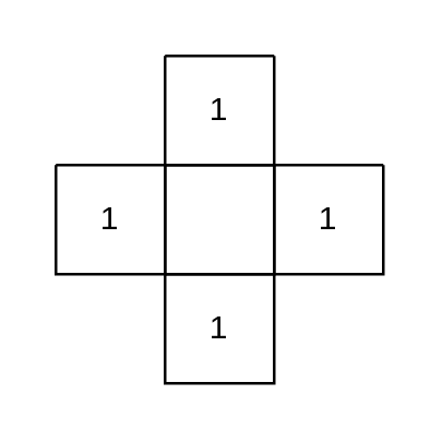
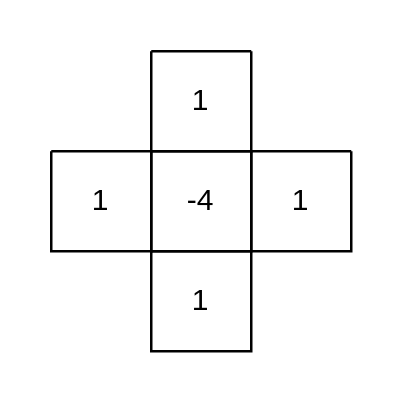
  <mxCell id="0" />
  <mxCell id="1" parent="0" />
  <mxCell id="2" value="" style="swimlane;startSize=0;" vertex="1" parent="1"><mxGeometry x="60" y="60" width="40" height="40" as="geometry" /></mxCell>
  <mxCell id="3" value="" style="swimlane;startSize=0;" vertex="1" parent="1"><mxGeometry x="60" y="20" width="40" height="40" as="geometry" /></mxCell>
  <mxCell id="4" value="1" style="text;html=1;strokeColor=none;fillColor=none;align=center;verticalAlign=middle;whiteSpace=wrap;rounded=0;" vertex="1" parent="3"><mxGeometry width="40" height="40" as="geometry" /></mxCell>
  <mxCell id="5" value="" style="swimlane;startSize=0;" vertex="1" parent="1"><mxGeometry x="20" y="60" width="40" height="40" as="geometry" /></mxCell>
  <mxCell id="6" value="1" style="text;html=1;strokeColor=none;fillColor=none;align=center;verticalAlign=middle;whiteSpace=wrap;rounded=0;" vertex="1" parent="5"><mxGeometry width="40" height="40" as="geometry" /></mxCell>
  <mxCell id="7" value="" style="swimlane;startSize=0;" vertex="1" parent="1"><mxGeometry x="100" y="60" width="40" height="40" as="geometry" /></mxCell>
+ <mxCell id="8" value="-4" style="text;html=1;strokeColor=none;fillColor=none;align=center;verticalAlign=middle;whiteSpace=wrap;rounded=0;" vertex="1" parent="7"><mxGeometry x="-40" width="40" height="40" as="geometry" /></mxCell>
  <mxCell id="9" value="1" style="text;html=1;strokeColor=none;fillColor=none;align=center;verticalAlign=middle;whiteSpace=wrap;rounded=0;" vertex="1" parent="7"><mxGeometry width="40" height="40" as="geometry" /></mxCell>
  <mxCell id="10" value="" style="swimlane;startSize=0;" vertex="1" parent="1"><mxGeometry x="60" y="100" width="40" height="40" as="geometry" /></mxCell>
  <mxCell id="11" value="1" style="text;html=1;strokeColor=none;fillColor=none;align=center;verticalAlign=middle;whiteSpace=wrap;rounded=0;" vertex="1" parent="10"><mxGeometry width="40" height="40" as="geometry" /></mxCell>
